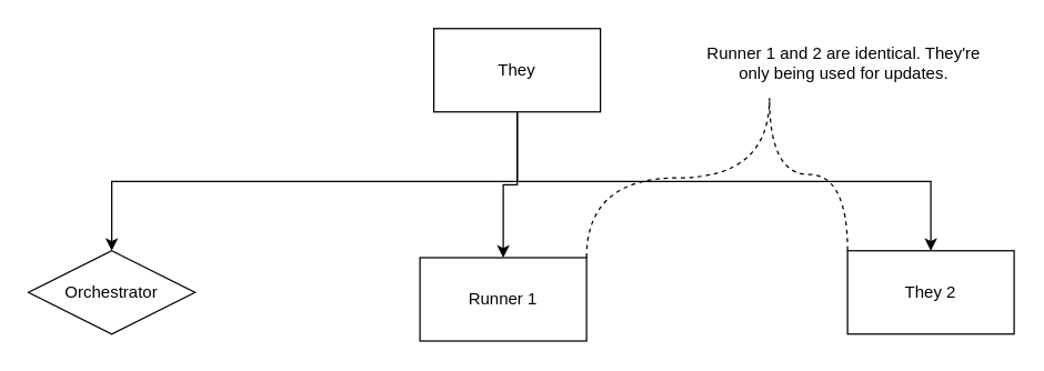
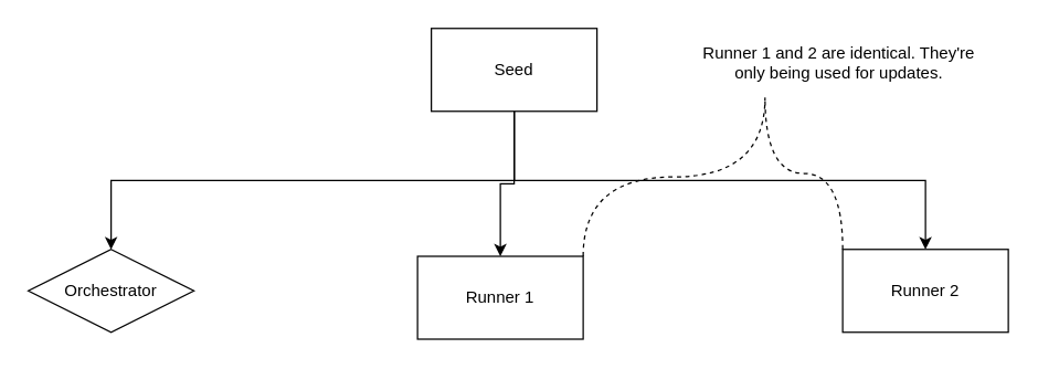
  <mxCell id="0" />
  <mxCell id="1" parent="0" />
  <mxCell id="2" style="edgeStyle=orthogonalEdgeStyle;rounded=0;orthogonalLoop=1;jettySize=auto;html=1;exitX=0.5;exitY=1;exitDx=0;exitDy=0;" parent="1" source="5" target="6" edge="1"><mxGeometry relative="1" as="geometry" /></mxCell>
  <mxCell id="3" style="edgeStyle=orthogonalEdgeStyle;rounded=0;orthogonalLoop=1;jettySize=auto;html=1;exitX=0.5;exitY=1;exitDx=0;exitDy=0;entryX=0.5;entryY=0;entryDx=0;entryDy=0;" parent="1" source="5" target="8" edge="1"><mxGeometry relative="1" as="geometry" /></mxCell>
  <mxCell id="4" style="rounded=0;orthogonalLoop=1;jettySize=auto;html=1;exitX=0.5;exitY=1;exitDx=0;exitDy=0;entryX=0.5;entryY=0;entryDx=0;entryDy=0;endArrow=classic;endFill=1;edgeStyle=orthogonalEdgeStyle;" parent="1" source="5" target="10" edge="1"><mxGeometry relative="1" as="geometry" /></mxCell>
- <mxCell id="5" value="They" style="rounded=0;whiteSpace=wrap;html=1;" parent="1" vertex="1"><mxGeometry x="312" y="20" width="120" height="60" as="geometry" /></mxCell>
+ <mxCell id="5" value="Seed" style="rounded=0;whiteSpace=wrap;html=1;" parent="1" vertex="1"><mxGeometry x="312" y="20" width="120" height="60" as="geometry" /></mxCell>
  <mxCell id="6" value="Orchestrator" style="rhombus;whiteSpace=wrap;html=1;" parent="1" vertex="1"><mxGeometry x="20" y="180" width="120" height="60" as="geometry" /></mxCell>
  <mxCell id="7" style="edgeStyle=orthogonalEdgeStyle;curved=1;rounded=0;orthogonalLoop=1;jettySize=auto;html=1;exitX=1;exitY=0;exitDx=0;exitDy=0;entryX=0.25;entryY=1;entryDx=0;entryDy=0;dashed=1;endArrow=none;endFill=0;" parent="1" source="8" target="11" edge="1"><mxGeometry relative="1" as="geometry" /></mxCell>
  <mxCell id="8" value="Runner 1" style="rounded=0;whiteSpace=wrap;html=1;" parent="1" vertex="1"><mxGeometry x="302" y="185" width="120" height="60" as="geometry" /></mxCell>
  <mxCell id="9" style="edgeStyle=orthogonalEdgeStyle;rounded=0;orthogonalLoop=1;jettySize=auto;html=1;exitX=0;exitY=0;exitDx=0;exitDy=0;entryX=0.25;entryY=1;entryDx=0;entryDy=0;curved=1;dashed=1;endArrow=none;endFill=0;" parent="1" source="10" target="11" edge="1"><mxGeometry relative="1" as="geometry" /></mxCell>
- <mxCell id="10" value="They 2" style="rounded=0;whiteSpace=wrap;html=1;" parent="1" vertex="1"><mxGeometry x="610" y="180" width="120" height="60" as="geometry" /></mxCell>
+ <mxCell id="10" value="Runner 2" style="rounded=0;whiteSpace=wrap;html=1;" parent="1" vertex="1"><mxGeometry x="610" y="180" width="120" height="60" as="geometry" /></mxCell>
  <mxCell id="11" value="Runner 1 and 2 are identical. They're only being used for updates." style="text;html=1;strokeColor=none;fillColor=none;align=center;verticalAlign=middle;whiteSpace=wrap;rounded=0;" parent="1" vertex="1"><mxGeometry x="500" y="20" width="215" height="50" as="geometry" /></mxCell>
